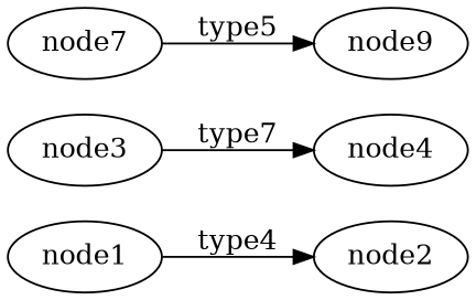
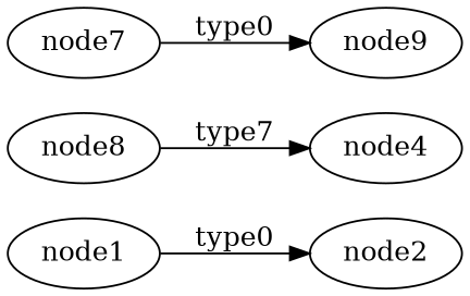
  digraph {
    rankdir=LR
    node1
    node2
-   node3
+   node3 [label=node8]
    node4
    node7
    node9
-   node1 -> node2 [label=type4]
+   node1 -> node2 [label=type0]
    node3 -> node4 [label=type7]
-   node7 -> node9 [label=type5]
+   node7 -> node9 [label=type0]
  }
